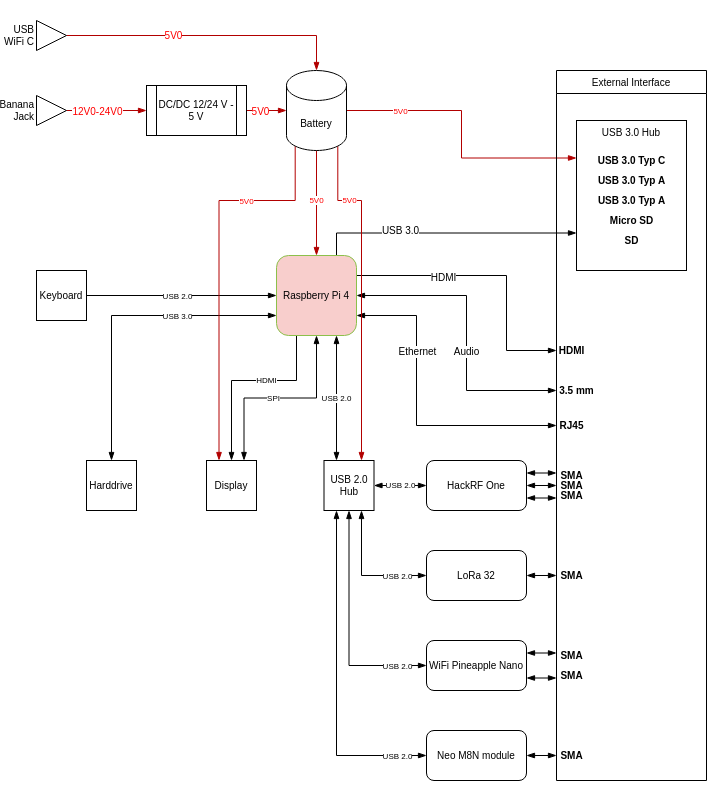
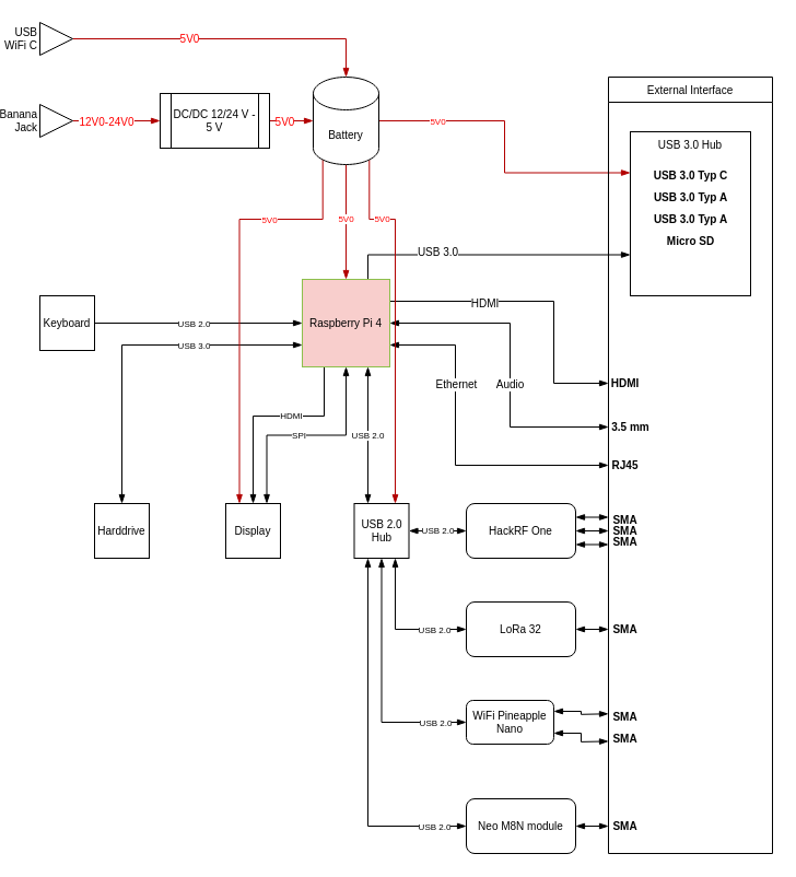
  <mxCell id="0" />
  <mxCell id="1" parent="0" />
  <mxCell id="2" style="edgeStyle=orthogonalEdgeStyle;rounded=0;orthogonalLoop=1;jettySize=auto;html=1;exitX=0;exitY=0.75;exitDx=0;exitDy=0;entryX=0.5;entryY=0;entryDx=0;entryDy=0;fontSize=8;startArrow=blockThin;startFill=1;endArrow=blockThin;endFill=1;" edge="1" parent="1" source="18" target="74"><mxGeometry relative="1" as="geometry" /></mxCell>
  <mxCell id="3" value="USB 3.0" style="edgeLabel;html=1;align=center;verticalAlign=middle;resizable=0;points=[];fontSize=8;" vertex="1" connectable="0" parent="2"><mxGeometry x="-0.383" relative="1" as="geometry"><mxPoint x="-4" as="offset" /></mxGeometry></mxCell>
  <mxCell id="4" style="edgeStyle=orthogonalEdgeStyle;rounded=0;orthogonalLoop=1;jettySize=auto;html=1;exitX=0;exitY=0.5;exitDx=0;exitDy=0;entryX=1;entryY=0.5;entryDx=0;entryDy=0;fontSize=8;startArrow=blockThin;startFill=1;endArrow=none;endFill=0;" edge="1" parent="1" source="18" target="39"><mxGeometry relative="1" as="geometry" /></mxCell>
  <mxCell id="5" value="USB 2.0" style="edgeLabel;html=1;align=center;verticalAlign=middle;resizable=0;points=[];fontSize=8;" vertex="1" connectable="0" parent="4"><mxGeometry x="-0.101" relative="1" as="geometry"><mxPoint x="-15" as="offset" /></mxGeometry></mxCell>
  <mxCell id="6" style="edgeStyle=orthogonalEdgeStyle;rounded=0;orthogonalLoop=1;jettySize=auto;html=1;exitX=0.5;exitY=1;exitDx=0;exitDy=0;entryX=0.75;entryY=0;entryDx=0;entryDy=0;fontSize=8;startArrow=blockThin;startFill=1;endArrow=blockThin;endFill=1;" edge="1" parent="1" source="18" target="19"><mxGeometry relative="1" as="geometry" /></mxCell>
  <mxCell id="7" value="SPI" style="edgeLabel;html=1;align=center;verticalAlign=middle;resizable=0;points=[];fontSize=8;" vertex="1" connectable="0" parent="6"><mxGeometry x="0.078" relative="1" as="geometry"><mxPoint as="offset" /></mxGeometry></mxCell>
  <mxCell id="8" value="HDMI" style="edgeStyle=orthogonalEdgeStyle;rounded=0;orthogonalLoop=1;jettySize=auto;html=1;exitX=0.25;exitY=1;exitDx=0;exitDy=0;entryX=0.5;entryY=0;entryDx=0;entryDy=0;fontSize=8;startArrow=none;startFill=0;endArrow=blockThin;endFill=1;" edge="1" parent="1" source="18" target="19"><mxGeometry x="-0.21" relative="1" as="geometry"><Array as="points"><mxPoint x="280" y="380" /><mxPoint x="215" y="380" /></Array><mxPoint as="offset" /></mxGeometry></mxCell>
  <mxCell id="9" value="&lt;span style=&quot;color: rgb(0 , 0 , 0) ; font-family: &amp;#34;helvetica&amp;#34; ; font-size: 8px ; font-style: normal ; font-weight: 400 ; letter-spacing: normal ; text-align: center ; text-indent: 0px ; text-transform: none ; word-spacing: 0px ; background-color: rgb(255 , 255 , 255) ; display: inline ; float: none&quot;&gt;USB 2.0&lt;/span&gt;" style="edgeStyle=orthogonalEdgeStyle;rounded=0;orthogonalLoop=1;jettySize=auto;html=1;exitX=0.75;exitY=1;exitDx=0;exitDy=0;entryX=0.25;entryY=0;entryDx=0;entryDy=0;fontSize=8;startArrow=blockThin;startFill=1;endArrow=blockThin;endFill=1;" edge="1" parent="1" source="18" target="27"><mxGeometry relative="1" as="geometry" /></mxCell>
  <mxCell id="10" style="edgeStyle=orthogonalEdgeStyle;rounded=0;orthogonalLoop=1;jettySize=auto;html=1;exitX=1;exitY=0.5;exitDx=0;exitDy=0;fontSize=10;startArrow=blockThin;startFill=1;endArrow=blockThin;endFill=1;" edge="1" parent="1" source="18"><mxGeometry relative="1" as="geometry"><mxPoint x="540" y="390" as="targetPoint" /><Array as="points"><mxPoint x="450" y="295" /><mxPoint x="450" y="390" /></Array></mxGeometry></mxCell>
  <mxCell id="11" value="Audio" style="edgeLabel;html=1;align=center;verticalAlign=middle;resizable=0;points=[];fontSize=10;" vertex="1" connectable="0" parent="10"><mxGeometry x="0.372" y="-1" relative="1" as="geometry"><mxPoint y="-37" as="offset" /></mxGeometry></mxCell>
  <mxCell id="12" style="edgeStyle=orthogonalEdgeStyle;rounded=0;orthogonalLoop=1;jettySize=auto;html=1;exitX=1;exitY=0.75;exitDx=0;exitDy=0;entryX=0;entryY=0.5;entryDx=0;entryDy=0;fontSize=10;startArrow=blockThin;startFill=1;endArrow=blockThin;endFill=1;" edge="1" parent="1" source="18" target="51"><mxGeometry relative="1" as="geometry"><Array as="points"><mxPoint x="400" y="315" /><mxPoint x="400" y="425" /></Array></mxGeometry></mxCell>
  <mxCell id="13" value="Ethernet" style="edgeLabel;html=1;align=center;verticalAlign=middle;resizable=0;points=[];fontSize=10;" vertex="1" connectable="0" parent="12"><mxGeometry x="0.063" relative="1" as="geometry"><mxPoint y="-70" as="offset" /></mxGeometry></mxCell>
  <mxCell id="14" style="edgeStyle=orthogonalEdgeStyle;rounded=0;orthogonalLoop=1;jettySize=auto;html=1;exitX=1;exitY=0.25;exitDx=0;exitDy=0;fontSize=10;startArrow=none;startFill=0;endArrow=blockThin;endFill=1;" edge="1" parent="1" source="18"><mxGeometry relative="1" as="geometry"><mxPoint x="540" y="350" as="targetPoint" /><Array as="points"><mxPoint x="490" y="275" /><mxPoint x="490" y="350" /></Array></mxGeometry></mxCell>
  <mxCell id="15" value="HDMI" style="edgeLabel;html=1;align=center;verticalAlign=middle;resizable=0;points=[];fontSize=10;" vertex="1" connectable="0" parent="14"><mxGeometry x="-0.374" y="-1" relative="1" as="geometry"><mxPoint as="offset" /></mxGeometry></mxCell>
  <mxCell id="16" style="edgeStyle=orthogonalEdgeStyle;rounded=0;orthogonalLoop=1;jettySize=auto;html=1;exitX=0.75;exitY=0;exitDx=0;exitDy=0;entryX=0;entryY=0.75;entryDx=0;entryDy=0;fontSize=10;startArrow=none;startFill=0;endArrow=blockThin;endFill=1;" edge="1" parent="1" source="18" target="52"><mxGeometry relative="1" as="geometry" /></mxCell>
  <mxCell id="17" value="USB 3.0" style="edgeLabel;html=1;align=center;verticalAlign=middle;resizable=0;points=[];fontSize=10;" vertex="1" connectable="0" parent="16"><mxGeometry x="-0.344" y="3" relative="1" as="geometry"><mxPoint as="offset" /></mxGeometry></mxCell>
- <mxCell id="18" value="&lt;font style=&quot;font-size: 10px&quot;&gt;Raspberry Pi 4&lt;/font&gt;" style="whiteSpace=wrap;html=1;aspect=fixed;fillColor=#f8cecc;strokeColor=#8cc04b;rounded=1;" vertex="1" parent="1"><mxGeometry x="260" y="255" width="80" height="80" as="geometry" /></mxCell>
+ <mxCell id="18" value="&lt;font style=&quot;font-size: 10px&quot;&gt;Raspberry Pi 4&lt;/font&gt;" style="whiteSpace=wrap;html=1;aspect=fixed;fillColor=#f8cecc;strokeColor=#8cc04b;" vertex="1" parent="1"><mxGeometry x="260" y="255" width="80" height="80" as="geometry" /></mxCell>
  <mxCell id="19" value="Display" style="rounded=0;whiteSpace=wrap;html=1;fontSize=10;" vertex="1" parent="1"><mxGeometry x="190" y="460" width="50" height="50" as="geometry" /></mxCell>
  <mxCell id="20" value="USB 2.0" style="edgeStyle=orthogonalEdgeStyle;rounded=0;orthogonalLoop=1;jettySize=auto;html=1;exitX=1;exitY=0.5;exitDx=0;exitDy=0;entryX=0;entryY=0.5;entryDx=0;entryDy=0;fontSize=8;startArrow=blockThin;startFill=1;endArrow=blockThin;endFill=1;" edge="1" parent="1" source="27" target="31"><mxGeometry relative="1" as="geometry" /></mxCell>
  <mxCell id="21" style="edgeStyle=orthogonalEdgeStyle;rounded=0;orthogonalLoop=1;jettySize=auto;html=1;exitX=0.75;exitY=1;exitDx=0;exitDy=0;entryX=0;entryY=0.5;entryDx=0;entryDy=0;fontSize=10;startArrow=blockThin;startFill=1;endArrow=blockThin;endFill=1;" edge="1" parent="1" source="27" target="33"><mxGeometry relative="1" as="geometry" /></mxCell>
  <mxCell id="22" value="USB 2.0" style="edgeLabel;html=1;align=center;verticalAlign=middle;resizable=0;points=[];fontSize=8;" vertex="1" connectable="0" parent="21"><mxGeometry x="0.203" relative="1" as="geometry"><mxPoint x="22" as="offset" /></mxGeometry></mxCell>
  <mxCell id="23" style="edgeStyle=orthogonalEdgeStyle;rounded=0;orthogonalLoop=1;jettySize=auto;html=1;exitX=0.5;exitY=1;exitDx=0;exitDy=0;entryX=0;entryY=0.5;entryDx=0;entryDy=0;fontSize=10;startArrow=blockThin;startFill=1;endArrow=blockThin;endFill=1;" edge="1" parent="1" source="27" target="36"><mxGeometry relative="1" as="geometry" /></mxCell>
  <mxCell id="24" value="USB 2.0" style="edgeLabel;html=1;align=center;verticalAlign=middle;resizable=0;points=[];fontSize=8;" vertex="1" connectable="0" parent="23"><mxGeometry x="0.505" relative="1" as="geometry"><mxPoint x="28" as="offset" /></mxGeometry></mxCell>
  <mxCell id="25" style="edgeStyle=orthogonalEdgeStyle;rounded=0;orthogonalLoop=1;jettySize=auto;html=1;exitX=0.25;exitY=1;exitDx=0;exitDy=0;entryX=0;entryY=0.5;entryDx=0;entryDy=0;fontSize=10;startArrow=blockThin;startFill=1;endArrow=blockThin;endFill=1;" edge="1" parent="1" source="27" target="38"><mxGeometry relative="1" as="geometry" /></mxCell>
  <mxCell id="26" value="USB 2.0" style="edgeLabel;html=1;align=center;verticalAlign=middle;resizable=0;points=[];fontSize=8;" vertex="1" connectable="0" parent="25"><mxGeometry x="0.651" y="1" relative="1" as="geometry"><mxPoint x="28" y="1" as="offset" /></mxGeometry></mxCell>
  <mxCell id="27" value="USB 2.0 Hub" style="rounded=0;whiteSpace=wrap;html=1;fontSize=10;" vertex="1" parent="1"><mxGeometry x="307.5" y="460" width="50" height="50" as="geometry" /></mxCell>
  <mxCell id="28" style="edgeStyle=orthogonalEdgeStyle;rounded=0;orthogonalLoop=1;jettySize=auto;html=1;exitX=1;exitY=0.5;exitDx=0;exitDy=0;fontSize=10;endArrow=blockThin;endFill=1;startArrow=blockThin;startFill=1;" edge="1" parent="1" source="31"><mxGeometry relative="1" as="geometry"><mxPoint x="540" y="484.759" as="targetPoint" /></mxGeometry></mxCell>
  <mxCell id="29" style="edgeStyle=orthogonalEdgeStyle;rounded=0;orthogonalLoop=1;jettySize=auto;html=1;exitX=1;exitY=0.25;exitDx=0;exitDy=0;fontSize=10;startArrow=blockThin;startFill=1;endArrow=blockThin;endFill=1;" edge="1" parent="1" source="31"><mxGeometry relative="1" as="geometry"><mxPoint x="540" y="472.619" as="targetPoint" /></mxGeometry></mxCell>
  <mxCell id="30" style="edgeStyle=orthogonalEdgeStyle;rounded=0;orthogonalLoop=1;jettySize=auto;html=1;exitX=1;exitY=0.75;exitDx=0;exitDy=0;fontSize=10;startArrow=blockThin;startFill=1;endArrow=blockThin;endFill=1;" edge="1" parent="1" source="31"><mxGeometry relative="1" as="geometry"><mxPoint x="540" y="497.381" as="targetPoint" /></mxGeometry></mxCell>
  <mxCell id="31" value="HackRF One" style="rounded=1;whiteSpace=wrap;html=1;fontSize=10;" vertex="1" parent="1"><mxGeometry x="410" y="460" width="100" height="50" as="geometry" /></mxCell>
  <mxCell id="32" style="edgeStyle=orthogonalEdgeStyle;rounded=0;orthogonalLoop=1;jettySize=auto;html=1;exitX=1;exitY=0.5;exitDx=0;exitDy=0;fontSize=10;endArrow=blockThin;endFill=1;startArrow=blockThin;startFill=1;" edge="1" parent="1" source="33"><mxGeometry relative="1" as="geometry"><mxPoint x="540" y="575" as="targetPoint" /></mxGeometry></mxCell>
  <mxCell id="33" value="LoRa 32" style="rounded=1;whiteSpace=wrap;html=1;fontSize=10;" vertex="1" parent="1"><mxGeometry x="410" y="550" width="100" height="50" as="geometry" /></mxCell>
  <mxCell id="34" style="edgeStyle=orthogonalEdgeStyle;rounded=0;orthogonalLoop=1;jettySize=auto;html=1;exitX=1;exitY=0.25;exitDx=0;exitDy=0;fontSize=10;startArrow=blockThin;startFill=1;endArrow=blockThin;endFill=1;" edge="1" parent="1" source="36"><mxGeometry relative="1" as="geometry"><mxPoint x="540" y="652.286" as="targetPoint" /></mxGeometry></mxCell>
  <mxCell id="35" style="edgeStyle=orthogonalEdgeStyle;rounded=0;orthogonalLoop=1;jettySize=auto;html=1;exitX=1;exitY=0.75;exitDx=0;exitDy=0;fontSize=10;startArrow=blockThin;startFill=1;endArrow=blockThin;endFill=1;" edge="1" parent="1" source="36"><mxGeometry relative="1" as="geometry"><mxPoint x="540" y="677.429" as="targetPoint" /></mxGeometry></mxCell>
- <mxCell id="36" value="WiFi Pineapple Nano" style="rounded=1;whiteSpace=wrap;html=1;fontSize=10;" vertex="1" parent="1"><mxGeometry x="410" y="640" width="100" height="50" as="geometry" /></mxCell>
+ <mxCell id="36" value="WiFi Pineapple Nano" style="rounded=1;whiteSpace=wrap;html=1;fontSize=10;" vertex="1" parent="1"><mxGeometry x="410" y="640" width="80" height="40" as="geometry" /></mxCell>
  <mxCell id="37" style="edgeStyle=orthogonalEdgeStyle;rounded=0;orthogonalLoop=1;jettySize=auto;html=1;exitX=1;exitY=0.5;exitDx=0;exitDy=0;fontSize=10;startArrow=blockThin;startFill=1;endArrow=blockThin;endFill=1;" edge="1" parent="1" source="38"><mxGeometry relative="1" as="geometry"><mxPoint x="540" y="755" as="targetPoint" /></mxGeometry></mxCell>
  <mxCell id="38" value="Neo M8N module" style="rounded=1;whiteSpace=wrap;html=1;fontSize=10;" vertex="1" parent="1"><mxGeometry x="410" y="730" width="100" height="50" as="geometry" /></mxCell>
  <mxCell id="39" value="Keyboard" style="rounded=0;whiteSpace=wrap;html=1;fontSize=10;" vertex="1" parent="1"><mxGeometry x="20" y="270" width="50" height="50" as="geometry" /></mxCell>
  <mxCell id="40" style="edgeStyle=orthogonalEdgeStyle;rounded=0;orthogonalLoop=1;jettySize=auto;html=1;exitX=0.5;exitY=1;exitDx=0;exitDy=0;exitPerimeter=0;entryX=0.5;entryY=0;entryDx=0;entryDy=0;fontSize=8;startArrow=none;startFill=0;endArrow=blockThin;endFill=1;fillColor=#e51400;strokeColor=#B20000;" edge="1" parent="1" source="47" target="18"><mxGeometry relative="1" as="geometry" /></mxCell>
  <mxCell id="41" value="5V0" style="edgeLabel;html=1;align=center;verticalAlign=middle;resizable=0;points=[];fontSize=8;fontColor=#FF0000;" vertex="1" connectable="0" parent="40"><mxGeometry x="-0.071" y="-1" relative="1" as="geometry"><mxPoint as="offset" /></mxGeometry></mxCell>
  <mxCell id="42" style="edgeStyle=orthogonalEdgeStyle;rounded=0;orthogonalLoop=1;jettySize=auto;html=1;exitX=0.145;exitY=1;exitDx=0;exitDy=-4.35;exitPerimeter=0;entryX=0.25;entryY=0;entryDx=0;entryDy=0;fontSize=8;startArrow=none;startFill=0;endArrow=blockThin;endFill=1;fillColor=#e51400;strokeColor=#B20000;" edge="1" parent="1" source="47" target="19"><mxGeometry relative="1" as="geometry"><Array as="points"><mxPoint x="279" y="200" /><mxPoint x="202" y="200" /></Array></mxGeometry></mxCell>
  <mxCell id="43" value="5V0" style="edgeLabel;html=1;align=center;verticalAlign=middle;resizable=0;points=[];fontSize=8;fontColor=#FF0000;" vertex="1" connectable="0" parent="42"><mxGeometry x="-0.466" relative="1" as="geometry"><mxPoint as="offset" /></mxGeometry></mxCell>
  <mxCell id="44" value="&lt;font color=&quot;#ff0000&quot;&gt;5V0&lt;/font&gt;" style="edgeStyle=orthogonalEdgeStyle;rounded=0;orthogonalLoop=1;jettySize=auto;html=1;exitX=0.855;exitY=1;exitDx=0;exitDy=-4.35;exitPerimeter=0;entryX=0.75;entryY=0;entryDx=0;entryDy=0;fontSize=8;startArrow=none;startFill=0;endArrow=blockThin;endFill=1;fillColor=#e51400;strokeColor=#B20000;" edge="1" parent="1" source="47" target="27"><mxGeometry x="-0.612" relative="1" as="geometry"><Array as="points"><mxPoint x="321" y="200" /><mxPoint x="345" y="200" /></Array><mxPoint as="offset" /></mxGeometry></mxCell>
  <mxCell id="45" style="edgeStyle=orthogonalEdgeStyle;rounded=0;orthogonalLoop=1;jettySize=auto;html=1;exitX=1;exitY=0.5;exitDx=0;exitDy=0;exitPerimeter=0;entryX=0;entryY=0.25;entryDx=0;entryDy=0;fontSize=8;startArrow=none;startFill=0;endArrow=blockThin;endFill=1;fillColor=#e51400;strokeColor=#B20000;" edge="1" parent="1" source="47" target="52"><mxGeometry relative="1" as="geometry" /></mxCell>
  <mxCell id="46" value="5V0" style="edgeLabel;html=1;align=center;verticalAlign=middle;resizable=0;points=[];fontSize=8;fontColor=#FF0000;" vertex="1" connectable="0" parent="45"><mxGeometry x="-0.616" relative="1" as="geometry"><mxPoint as="offset" /></mxGeometry></mxCell>
  <mxCell id="47" value="Battery" style="shape=cylinder3;whiteSpace=wrap;html=1;boundedLbl=1;backgroundOutline=1;size=15;fontSize=10;" vertex="1" parent="1"><mxGeometry x="270" y="70" width="60" height="80" as="geometry" /></mxCell>
  <mxCell id="48" style="edgeStyle=orthogonalEdgeStyle;rounded=0;orthogonalLoop=1;jettySize=auto;html=1;exitX=1;exitY=0.5;exitDx=0;exitDy=0;entryX=0;entryY=0.5;entryDx=0;entryDy=0;entryPerimeter=0;fontSize=8;startArrow=none;startFill=0;endArrow=blockThin;endFill=1;fillColor=#e51400;strokeColor=#B20000;" edge="1" parent="1" source="50" target="47"><mxGeometry relative="1" as="geometry" /></mxCell>
  <mxCell id="49" value="5V0" style="edgeLabel;html=1;align=center;verticalAlign=middle;resizable=0;points=[];fontSize=10;fontColor=#FF0000;" vertex="1" connectable="0" parent="48"><mxGeometry x="-0.352" relative="1" as="geometry"><mxPoint as="offset" /></mxGeometry></mxCell>
  <mxCell id="50" value="DC/DC 12/24 V - 5 V" style="shape=process;whiteSpace=wrap;html=1;backgroundOutline=1;fontSize=10;" vertex="1" parent="1"><mxGeometry x="130" y="85" width="100" height="50" as="geometry" /></mxCell>
  <mxCell id="51" value="External Interface" style="swimlane;fontSize=10;fontStyle=0" vertex="1" parent="1"><mxGeometry x="540" y="70" width="150" height="710" as="geometry"><mxRectangle x="580" y="790" width="120" height="23" as="alternateBounds" /></mxGeometry></mxCell>
  <mxCell id="52" value="USB 3.0 Hub" style="rounded=0;whiteSpace=wrap;html=1;fontSize=10;verticalAlign=top;" vertex="1" parent="51"><mxGeometry x="20" y="50" width="110" height="150" as="geometry" /></mxCell>
  <mxCell id="53" value="SMA" style="text;strokeColor=none;fillColor=none;html=1;fontSize=10;fontStyle=1;verticalAlign=middle;align=center;" vertex="1" parent="51"><mxGeometry y="400" width="30" height="10" as="geometry" /></mxCell>
  <mxCell id="54" value="SMA" style="text;strokeColor=none;fillColor=none;html=1;fontSize=10;fontStyle=1;verticalAlign=middle;align=center;" vertex="1" parent="51"><mxGeometry y="410" width="30" height="10" as="geometry" /></mxCell>
  <mxCell id="55" value="SMA" style="text;strokeColor=none;fillColor=none;html=1;fontSize=10;fontStyle=1;verticalAlign=middle;align=center;" vertex="1" parent="51"><mxGeometry y="420" width="30" height="10" as="geometry" /></mxCell>
  <mxCell id="56" value="SMA" style="text;strokeColor=none;fillColor=none;html=1;fontSize=10;fontStyle=1;verticalAlign=middle;align=center;" vertex="1" parent="51"><mxGeometry y="500" width="30" height="10" as="geometry" /></mxCell>
  <mxCell id="57" value="SMA" style="text;strokeColor=none;fillColor=none;html=1;fontSize=10;fontStyle=1;verticalAlign=middle;align=center;" vertex="1" parent="51"><mxGeometry y="580" width="30" height="10" as="geometry" /></mxCell>
  <mxCell id="58" value="SMA" style="text;strokeColor=none;fillColor=none;html=1;fontSize=10;fontStyle=1;verticalAlign=middle;align=center;" vertex="1" parent="51"><mxGeometry y="600" width="30" height="10" as="geometry" /></mxCell>
  <mxCell id="59" value="SMA" style="text;strokeColor=none;fillColor=none;html=1;fontSize=10;fontStyle=1;verticalAlign=middle;align=center;" vertex="1" parent="51"><mxGeometry y="680" width="30" height="10" as="geometry" /></mxCell>
  <mxCell id="60" value="USB 3.0 Typ C" style="text;strokeColor=none;fillColor=none;html=1;fontSize=10;fontStyle=1;verticalAlign=middle;align=center;" vertex="1" parent="51"><mxGeometry x="40" y="80" width="70" height="20" as="geometry" /></mxCell>
  <mxCell id="61" value="USB 3.0 Typ A" style="text;strokeColor=none;fillColor=none;html=1;fontSize=10;fontStyle=1;verticalAlign=middle;align=center;" vertex="1" parent="51"><mxGeometry x="40" y="100" width="70" height="20" as="geometry" /></mxCell>
  <mxCell id="62" value="USB 3.0 Typ A" style="text;strokeColor=none;fillColor=none;html=1;fontSize=10;fontStyle=1;verticalAlign=middle;align=center;" vertex="1" parent="51"><mxGeometry x="40" y="120" width="70" height="20" as="geometry" /></mxCell>
  <mxCell id="63" value="Micro SD" style="text;strokeColor=none;fillColor=none;html=1;fontSize=10;fontStyle=1;verticalAlign=middle;align=center;" vertex="1" parent="51"><mxGeometry x="40" y="140" width="70" height="20" as="geometry" /></mxCell>
- <mxCell id="64" value="SD" style="text;strokeColor=none;fillColor=none;html=1;fontSize=10;fontStyle=1;verticalAlign=middle;align=center;" vertex="1" parent="51"><mxGeometry x="40" y="160" width="70" height="20" as="geometry" /></mxCell>
  <mxCell id="65" value="RJ45" style="text;strokeColor=none;fillColor=none;html=1;fontSize=10;fontStyle=1;verticalAlign=middle;align=center;" vertex="1" parent="51"><mxGeometry x="-20" y="345" width="70" height="20" as="geometry" /></mxCell>
  <mxCell id="66" value="3.5 mm" style="text;strokeColor=none;fillColor=none;html=1;fontSize=10;fontStyle=1;verticalAlign=middle;align=center;" vertex="1" parent="51"><mxGeometry y="310" width="40" height="20" as="geometry" /></mxCell>
  <mxCell id="67" value="HDMI" style="text;strokeColor=none;fillColor=none;html=1;fontSize=10;fontStyle=1;verticalAlign=middle;align=center;" vertex="1" parent="51"><mxGeometry x="-20" y="270" width="70" height="20" as="geometry" /></mxCell>
  <mxCell id="68" style="edgeStyle=orthogonalEdgeStyle;rounded=0;orthogonalLoop=1;jettySize=auto;html=1;exitX=1;exitY=0.5;exitDx=0;exitDy=0;entryX=0.5;entryY=0;entryDx=0;entryDy=0;entryPerimeter=0;fontSize=10;startArrow=none;startFill=0;endArrow=blockThin;endFill=1;fillColor=#e51400;strokeColor=#B20000;" edge="1" parent="1" source="70" target="47"><mxGeometry relative="1" as="geometry" /></mxCell>
  <mxCell id="69" value="5V0" style="edgeLabel;html=1;align=center;verticalAlign=middle;resizable=0;points=[];fontSize=10;fontColor=#FF0000;" vertex="1" connectable="0" parent="68"><mxGeometry x="-0.253" y="1" relative="1" as="geometry"><mxPoint as="offset" /></mxGeometry></mxCell>
  <mxCell id="70" value="USB WiFi C" style="triangle;whiteSpace=wrap;html=1;fontSize=10;labelPosition=left;verticalLabelPosition=middle;align=right;verticalAlign=middle;" vertex="1" parent="1"><mxGeometry x="20" y="20" width="30" height="30" as="geometry" /></mxCell>
  <mxCell id="71" style="edgeStyle=orthogonalEdgeStyle;rounded=0;orthogonalLoop=1;jettySize=auto;html=1;exitX=1;exitY=0.5;exitDx=0;exitDy=0;entryX=0;entryY=0.5;entryDx=0;entryDy=0;fontSize=8;startArrow=none;startFill=0;endArrow=blockThin;endFill=1;fillColor=#e51400;strokeColor=#B20000;" edge="1" parent="1" source="73" target="50"><mxGeometry relative="1" as="geometry" /></mxCell>
  <mxCell id="72" value="12V0-24V0" style="edgeLabel;html=1;align=center;verticalAlign=middle;resizable=0;points=[];fontSize=10;fontColor=#FF0000;" vertex="1" connectable="0" parent="71"><mxGeometry x="-0.242" relative="1" as="geometry"><mxPoint as="offset" /></mxGeometry></mxCell>
  <mxCell id="73" value="Banana Jack" style="triangle;whiteSpace=wrap;html=1;fontSize=10;labelPosition=left;verticalLabelPosition=middle;align=right;verticalAlign=middle;" vertex="1" parent="1"><mxGeometry x="20" y="95" width="30" height="30" as="geometry" /></mxCell>
  <mxCell id="74" value="Harddrive" style="rounded=0;whiteSpace=wrap;html=1;fontSize=10;" vertex="1" parent="1"><mxGeometry x="70" y="460" width="50" height="50" as="geometry" /></mxCell>
